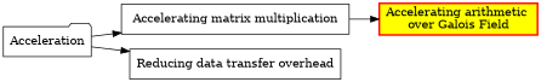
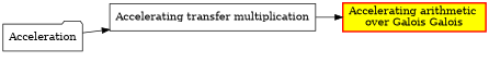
  digraph {
    rankdir=LR
    node [shape=box]
    n1 [label=Acceleration shape=folder]
-   n2 [label="Accelerating matrix multiplication"]
-   n3 [label="Reducing data transfer overhead"]
-   n4 [color=red fillcolor=yellow fontcolor=black label="Accelerating arithmetic \nover Galois Field" style="filled, setlinewidth(2)"]
+   n2 [label="Accelerating transfer multiplication"]
+   n4 [color=red fillcolor=yellow fontcolor=black label="Accelerating arithmetic \nover Galois Galois" style="filled, setlinewidth(2)"]
    n1 -> n2
-   n1 -> n3
    n2 -> n4
  }
